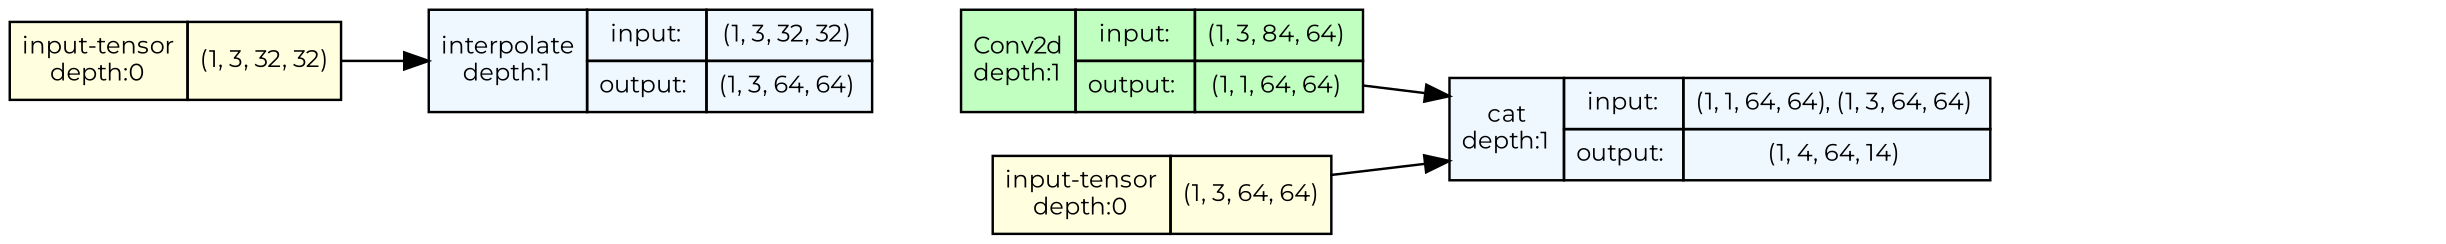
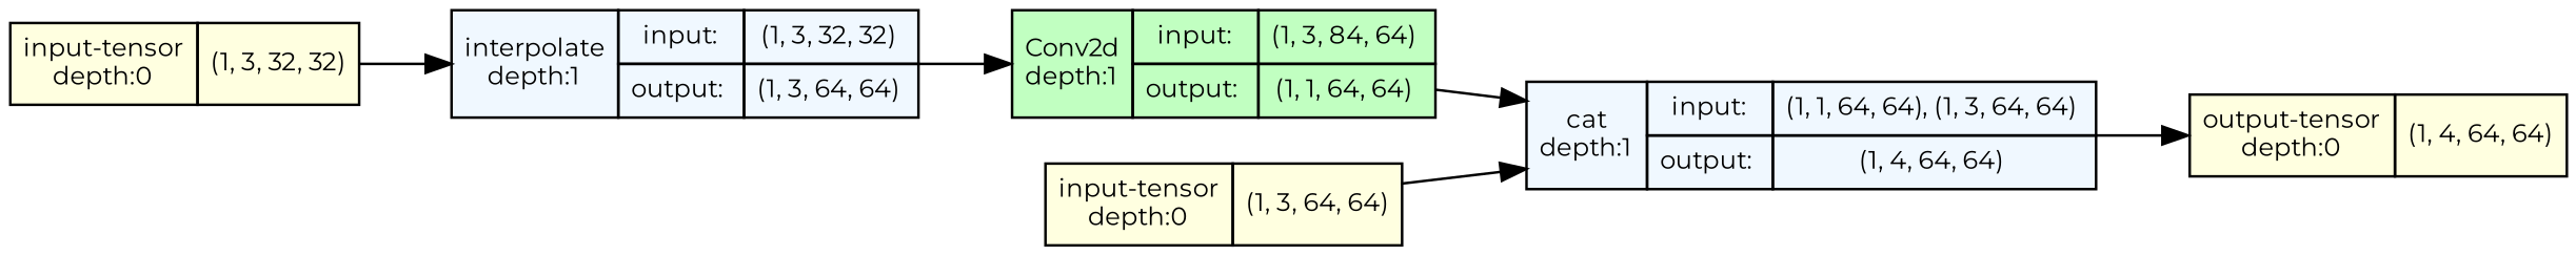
  strict digraph {
    fontname=Montserrat
    ordering=in
    rankdir=LR
    node [align=left fillcolor=lightyellow fontname=Montserrat fontsize=10 margin=0 ranksep=0.1 shape=plaintext style=filled]
    edge [fontname=Montserrat fontsize=10]
    n1 [height=0.2 label=<                     <TABLE BORDER="0" CELLBORDER="1"                     CELLSPACING="0" CELLPADDING="4">                         <TR><TD>input-tensor<BR/>depth:0</TD><TD>(1, 3, 32, 32)</TD></TR>                     </TABLE>>]
    n2 [fillcolor=aliceblue height=0.2 label=<                     <TABLE BORDER="0" CELLBORDER="1"                     CELLSPACING="0" CELLPADDING="4">                     <TR>                         <TD ROWSPAN="2">interpolate<BR/>depth:1</TD>                         <TD COLSPAN="2">input:</TD>                         <TD COLSPAN="2">(1, 3, 32, 32) </TD>                     </TR>                     <TR>                         <TD COLSPAN="2">output: </TD>                         <TD COLSPAN="2">(1, 3, 64, 64) </TD>                     </TR>                     </TABLE>>]
    n3 [fillcolor=darkseagreen1 height=0.2 label=<                     <TABLE BORDER="0" CELLBORDER="1"                     CELLSPACING="0" CELLPADDING="4">                     <TR>                         <TD ROWSPAN="2">Conv2d<BR/>depth:1</TD>                         <TD COLSPAN="2">input:</TD>                         <TD COLSPAN="2">(1, 3, 84, 64) </TD>                     </TR>                     <TR>                         <TD COLSPAN="2">output: </TD>                         <TD COLSPAN="2">(1, 1, 64, 64) </TD>                     </TR>                     </TABLE>>]
    n4 [height=0.2 label=<                     <TABLE BORDER="0" CELLBORDER="1"                     CELLSPACING="0" CELLPADDING="4">                         <TR><TD>input-tensor<BR/>depth:0</TD><TD>(1, 3, 64, 64)</TD></TR>                     </TABLE>>]
-   n5 [fillcolor=aliceblue height=0.2 label=<                     <TABLE BORDER="0" CELLBORDER="1"                     CELLSPACING="0" CELLPADDING="4">                     <TR>                         <TD ROWSPAN="2">cat<BR/>depth:1</TD>                         <TD COLSPAN="2">input:</TD>                         <TD COLSPAN="2">(1, 1, 64, 64), (1, 3, 64, 64) </TD>                     </TR>                     <TR>                         <TD COLSPAN="2">output: </TD>                         <TD COLSPAN="2">(1, 4, 64, 14) </TD>                     </TR>                     </TABLE>>]
+   n5 [fillcolor=aliceblue height=0.2 label=<                     <TABLE BORDER="0" CELLBORDER="1"                     CELLSPACING="0" CELLPADDING="4">                     <TR>                         <TD ROWSPAN="2">cat<BR/>depth:1</TD>                         <TD COLSPAN="2">input:</TD>                         <TD COLSPAN="2">(1, 1, 64, 64), (1, 3, 64, 64) </TD>                     </TR>                     <TR>                         <TD COLSPAN="2">output: </TD>                         <TD COLSPAN="2">(1, 4, 64, 64) </TD>                     </TR>                     </TABLE>>]
+   n6 [height=0.2 label=<                     <TABLE BORDER="0" CELLBORDER="1"                     CELLSPACING="0" CELLPADDING="4">                         <TR><TD>output-tensor<BR/>depth:0</TD><TD>(1, 4, 64, 64)</TD></TR>                     </TABLE>>]
    n1 -> n2
+   n2 -> n3
    n3 -> n5
    n4 -> n5
+   n5 -> n6
  }
